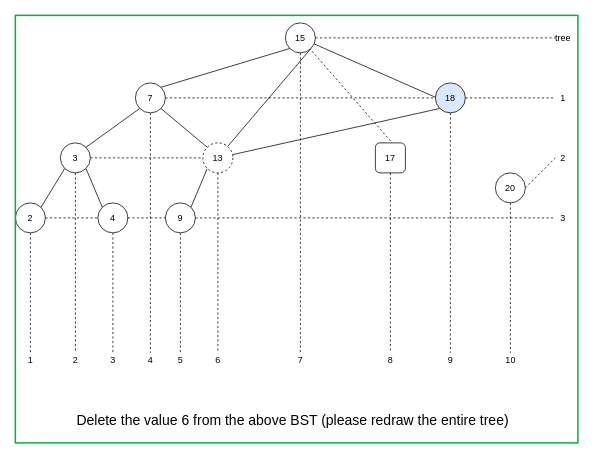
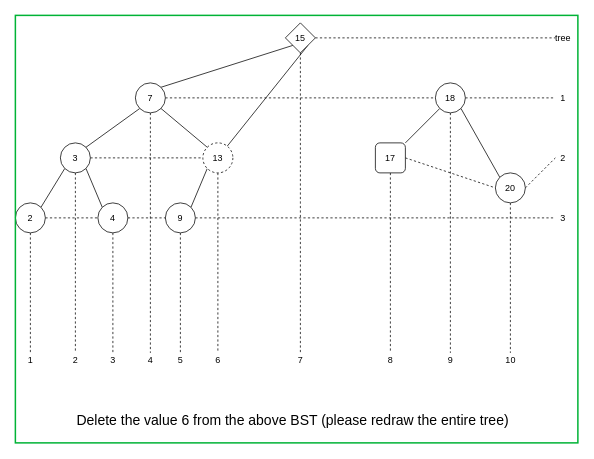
  <mxCell id="0" />
  <mxCell id="1" parent="0" />
  <mxCell id="2" style="edgeStyle=orthogonalEdgeStyle;rounded=0;orthogonalLoop=1;jettySize=auto;html=1;exitX=0.5;exitY=1;exitDx=0;exitDy=0;dashed=1;endArrow=none;endFill=0;" edge="1" parent="1" source="6"><mxGeometry relative="1" as="geometry"><mxPoint x="400" y="470" as="targetPoint" /></mxGeometry></mxCell>
  <mxCell id="3" style="rounded=0;orthogonalLoop=1;jettySize=auto;html=1;exitX=0;exitY=1;exitDx=0;exitDy=0;entryX=1;entryY=0;entryDx=0;entryDy=0;endArrow=none;endFill=0;" edge="1" parent="1" source="6" target="24"><mxGeometry relative="1" as="geometry" /></mxCell>
  <mxCell id="4" style="edgeStyle=none;rounded=0;orthogonalLoop=1;jettySize=auto;html=1;exitX=1;exitY=1;exitDx=0;exitDy=0;endArrow=none;endFill=0;" edge="1" parent="1" source="6" target="9"><mxGeometry relative="1" as="geometry" /></mxCell>
  <mxCell id="5" style="edgeStyle=none;rounded=0;orthogonalLoop=1;jettySize=auto;html=1;exitX=1;exitY=0.5;exitDx=0;exitDy=0;endArrow=none;endFill=0;dashed=1;" edge="1" parent="1" source="6"><mxGeometry relative="1" as="geometry"><mxPoint x="740" y="50" as="targetPoint" /></mxGeometry></mxCell>
- <mxCell id="6" value="15" style="ellipse;whiteSpace=wrap;html=1;aspect=fixed;" vertex="1" parent="1"><mxGeometry x="380" y="30" width="40" height="40" as="geometry" /></mxCell>
+ <mxCell id="6" value="15" style="rhombus;whiteSpace=wrap;html=1;aspect=fixed;" vertex="1" parent="1"><mxGeometry x="380" y="30" width="40" height="40" as="geometry" /></mxCell>
  <mxCell id="7" style="edgeStyle=orthogonalEdgeStyle;rounded=0;orthogonalLoop=1;jettySize=auto;html=1;exitX=0.5;exitY=1;exitDx=0;exitDy=0;dashed=1;endArrow=none;endFill=0;" edge="1" parent="1" source="9"><mxGeometry relative="1" as="geometry"><mxPoint x="290" y="470" as="targetPoint" /></mxGeometry></mxCell>
  <mxCell id="8" style="edgeStyle=none;rounded=0;orthogonalLoop=1;jettySize=auto;html=1;exitX=0;exitY=1;exitDx=0;exitDy=0;entryX=1;entryY=0;entryDx=0;entryDy=0;endArrow=none;endFill=0;" edge="1" parent="1" source="9" target="53"><mxGeometry relative="1" as="geometry"><mxPoint x="345.858" y="275.858" as="targetPoint" /></mxGeometry></mxCell>
  <mxCell id="9" value="13" style="ellipse;whiteSpace=wrap;html=1;aspect=fixed;dashed=1;" vertex="1" parent="1"><mxGeometry x="270" y="190" width="40" height="40" as="geometry" /></mxCell>
  <mxCell id="10" style="edgeStyle=orthogonalEdgeStyle;rounded=0;orthogonalLoop=1;jettySize=auto;html=1;exitX=0.5;exitY=1;exitDx=0;exitDy=0;dashed=1;endArrow=none;endFill=0;" edge="1" parent="1" source="14"><mxGeometry relative="1" as="geometry"><mxPoint x="100" y="470" as="targetPoint" /></mxGeometry></mxCell>
  <mxCell id="11" style="edgeStyle=none;rounded=0;orthogonalLoop=1;jettySize=auto;html=1;exitX=0;exitY=1;exitDx=0;exitDy=0;entryX=1;entryY=0;entryDx=0;entryDy=0;endArrow=none;endFill=0;" edge="1" parent="1" source="14" target="31"><mxGeometry relative="1" as="geometry" /></mxCell>
  <mxCell id="12" style="edgeStyle=none;rounded=0;orthogonalLoop=1;jettySize=auto;html=1;exitX=1;exitY=1;exitDx=0;exitDy=0;entryX=0;entryY=0;entryDx=0;entryDy=0;endArrow=none;endFill=0;" edge="1" parent="1" source="14" target="28"><mxGeometry relative="1" as="geometry" /></mxCell>
  <mxCell id="13" style="edgeStyle=none;rounded=0;orthogonalLoop=1;jettySize=auto;html=1;exitX=1;exitY=0.5;exitDx=0;exitDy=0;entryX=0;entryY=0.5;entryDx=0;entryDy=0;dashed=1;endArrow=none;endFill=0;" edge="1" parent="1" source="14" target="9"><mxGeometry relative="1" as="geometry" /></mxCell>
  <mxCell id="14" value="3" style="ellipse;whiteSpace=wrap;html=1;aspect=fixed;" vertex="1" parent="1"><mxGeometry x="80" y="190" width="40" height="40" as="geometry" /></mxCell>
  <mxCell id="15" style="edgeStyle=orthogonalEdgeStyle;rounded=0;orthogonalLoop=1;jettySize=auto;html=1;exitX=0.5;exitY=1;exitDx=0;exitDy=0;dashed=1;endArrow=none;endFill=0;" edge="1" parent="1" source="19"><mxGeometry relative="1" as="geometry"><mxPoint x="600" y="470" as="targetPoint" /></mxGeometry></mxCell>
- <mxCell id="16" style="edgeStyle=none;rounded=0;orthogonalLoop=1;jettySize=auto;html=1;exitX=0;exitY=1;exitDx=0;exitDy=0;endArrow=none;endFill=0;" edge="1" parent="1" source="19" target="9"><mxGeometry relative="1" as="geometry" /></mxCell>
- <mxCell id="17" style="edgeStyle=none;rounded=0;orthogonalLoop=1;jettySize=auto;html=1;exitX=1;exitY=1;exitDx=0;exitDy=0;endArrow=none;endFill=0;" edge="1" parent="1" source="19" target="6"><mxGeometry relative="1" as="geometry" /></mxCell>
+ <mxCell id="16" style="edgeStyle=none;rounded=0;orthogonalLoop=1;jettySize=auto;html=1;exitX=0;exitY=1;exitDx=0;exitDy=0;entryX=1;entryY=0;entryDx=0;entryDy=0;endArrow=none;endFill=0;" edge="1" parent="1" source="19" target="35"><mxGeometry relative="1" as="geometry" /></mxCell>
+ <mxCell id="17" style="edgeStyle=none;rounded=0;orthogonalLoop=1;jettySize=auto;html=1;exitX=1;exitY=1;exitDx=0;exitDy=0;entryX=0;entryY=0;entryDx=0;entryDy=0;endArrow=none;endFill=0;" edge="1" parent="1" source="19" target="38"><mxGeometry relative="1" as="geometry" /></mxCell>
  <mxCell id="18" style="edgeStyle=none;rounded=0;orthogonalLoop=1;jettySize=auto;html=1;exitX=1;exitY=0.5;exitDx=0;exitDy=0;dashed=1;endArrow=none;endFill=0;" edge="1" parent="1" source="19"><mxGeometry relative="1" as="geometry"><mxPoint x="740" y="130" as="targetPoint" /></mxGeometry></mxCell>
- <mxCell id="19" value="18" style="ellipse;whiteSpace=wrap;html=1;aspect=fixed;fillColor=#dae8fc;" vertex="1" parent="1"><mxGeometry x="580" y="110" width="40" height="40" as="geometry" /></mxCell>
+ <mxCell id="19" value="18" style="ellipse;whiteSpace=wrap;html=1;aspect=fixed;" vertex="1" parent="1"><mxGeometry x="580" y="110" width="40" height="40" as="geometry" /></mxCell>
  <mxCell id="20" style="edgeStyle=orthogonalEdgeStyle;rounded=0;orthogonalLoop=1;jettySize=auto;html=1;exitX=0.5;exitY=1;exitDx=0;exitDy=0;dashed=1;endArrow=none;endFill=0;" edge="1" parent="1" source="24"><mxGeometry relative="1" as="geometry"><mxPoint x="200" y="470" as="targetPoint" /></mxGeometry></mxCell>
  <mxCell id="21" style="edgeStyle=none;rounded=0;orthogonalLoop=1;jettySize=auto;html=1;exitX=1;exitY=1;exitDx=0;exitDy=0;entryX=0;entryY=0;entryDx=0;entryDy=0;endArrow=none;endFill=0;" edge="1" parent="1" source="24" target="9"><mxGeometry relative="1" as="geometry" /></mxCell>
  <mxCell id="22" style="edgeStyle=none;rounded=0;orthogonalLoop=1;jettySize=auto;html=1;exitX=0;exitY=1;exitDx=0;exitDy=0;entryX=1;entryY=0;entryDx=0;entryDy=0;endArrow=none;endFill=0;" edge="1" parent="1" source="24" target="14"><mxGeometry relative="1" as="geometry" /></mxCell>
  <mxCell id="23" style="edgeStyle=none;rounded=0;orthogonalLoop=1;jettySize=auto;html=1;exitX=1;exitY=0.5;exitDx=0;exitDy=0;dashed=1;endArrow=none;endFill=0;" edge="1" parent="1" source="24"><mxGeometry relative="1" as="geometry"><mxPoint x="580" y="130" as="targetPoint" /></mxGeometry></mxCell>
  <mxCell id="24" value="7" style="ellipse;whiteSpace=wrap;html=1;aspect=fixed;" vertex="1" parent="1"><mxGeometry x="180" y="110" width="40" height="40" as="geometry" /></mxCell>
  <mxCell id="25" style="edgeStyle=orthogonalEdgeStyle;rounded=0;orthogonalLoop=1;jettySize=auto;html=1;exitX=0.5;exitY=1;exitDx=0;exitDy=0;dashed=1;endArrow=none;endFill=0;" edge="1" parent="1" source="53"><mxGeometry relative="1" as="geometry"><mxPoint x="240" y="470" as="targetPoint" /></mxGeometry></mxCell>
  <mxCell id="26" style="edgeStyle=orthogonalEdgeStyle;rounded=0;orthogonalLoop=1;jettySize=auto;html=1;exitX=0.5;exitY=1;exitDx=0;exitDy=0;dashed=1;endArrow=none;endFill=0;" edge="1" parent="1" source="28"><mxGeometry relative="1" as="geometry"><mxPoint x="150" y="470" as="targetPoint" /></mxGeometry></mxCell>
  <mxCell id="27" style="edgeStyle=none;rounded=0;orthogonalLoop=1;jettySize=auto;html=1;exitX=1;exitY=0.5;exitDx=0;exitDy=0;dashed=1;endArrow=none;endFill=0;" edge="1" parent="1" source="53"><mxGeometry relative="1" as="geometry"><mxPoint x="380" y="290" as="targetPoint" /></mxGeometry></mxCell>
  <mxCell id="28" value="4" style="ellipse;whiteSpace=wrap;html=1;aspect=fixed;" vertex="1" parent="1"><mxGeometry x="130" y="270" width="40" height="40" as="geometry" /></mxCell>
  <mxCell id="29" style="edgeStyle=orthogonalEdgeStyle;rounded=0;orthogonalLoop=1;jettySize=auto;html=1;exitX=0.5;exitY=1;exitDx=0;exitDy=0;endArrow=none;endFill=0;dashed=1;" edge="1" parent="1" source="31"><mxGeometry relative="1" as="geometry"><mxPoint x="40" y="470" as="targetPoint" /></mxGeometry></mxCell>
  <mxCell id="30" style="edgeStyle=none;rounded=0;orthogonalLoop=1;jettySize=auto;html=1;exitX=1;exitY=0.5;exitDx=0;exitDy=0;entryX=0;entryY=0.5;entryDx=0;entryDy=0;dashed=1;endArrow=none;endFill=0;" edge="1" parent="1" source="31" target="28"><mxGeometry relative="1" as="geometry" /></mxCell>
  <mxCell id="31" value="2" style="ellipse;whiteSpace=wrap;html=1;aspect=fixed;" vertex="1" parent="1"><mxGeometry y="270" width="40" height="40" as="geometry" x="20" /></mxCell>
  <mxCell id="32" style="edgeStyle=none;rounded=0;orthogonalLoop=1;jettySize=auto;html=1;exitX=1;exitY=0.5;exitDx=0;exitDy=0;dashed=1;endArrow=none;endFill=0;" edge="1" parent="1"><mxGeometry relative="1" as="geometry"><mxPoint x="740" y="290" as="targetPoint" /><mxPoint x="380" y="290" as="sourcePoint" /></mxGeometry></mxCell>
  <mxCell id="33" style="edgeStyle=orthogonalEdgeStyle;rounded=0;orthogonalLoop=1;jettySize=auto;html=1;exitX=0.5;exitY=1;exitDx=0;exitDy=0;dashed=1;endArrow=none;endFill=0;" edge="1" parent="1" source="35"><mxGeometry relative="1" as="geometry"><mxPoint x="520" y="470" as="targetPoint" /></mxGeometry></mxCell>
- <mxCell id="34" style="edgeStyle=none;rounded=0;orthogonalLoop=1;jettySize=auto;html=1;exitX=1;exitY=0.5;exitDx=0;exitDy=0;dashed=1;endArrow=none;endFill=0;" edge="1" parent="1" source="35" target="6"><mxGeometry relative="1" as="geometry" /></mxCell>
+ <mxCell id="34" style="edgeStyle=none;rounded=0;orthogonalLoop=1;jettySize=auto;html=1;exitX=1;exitY=0.5;exitDx=0;exitDy=0;entryX=0;entryY=0.5;entryDx=0;entryDy=0;dashed=1;endArrow=none;endFill=0;" edge="1" parent="1" source="35" target="38"><mxGeometry relative="1" as="geometry" /></mxCell>
  <mxCell id="35" value="17" style="whiteSpace=wrap;html=1;aspect=fixed;rounded=1;" vertex="1" parent="1"><mxGeometry x="500" y="190" width="40" height="40" as="geometry" /></mxCell>
  <mxCell id="36" style="edgeStyle=orthogonalEdgeStyle;rounded=0;orthogonalLoop=1;jettySize=auto;html=1;exitX=0.5;exitY=1;exitDx=0;exitDy=0;dashed=1;endArrow=none;endFill=0;" edge="1" parent="1" source="38"><mxGeometry relative="1" as="geometry"><mxPoint x="680" y="470" as="targetPoint" /></mxGeometry></mxCell>
  <mxCell id="37" style="edgeStyle=none;rounded=0;orthogonalLoop=1;jettySize=auto;html=1;exitX=1;exitY=0.5;exitDx=0;exitDy=0;dashed=1;endArrow=none;endFill=0;" edge="1" parent="1" source="38"><mxGeometry relative="1" as="geometry"><mxPoint x="740" y="210" as="targetPoint" /></mxGeometry></mxCell>
  <mxCell id="38" value="20" style="ellipse;whiteSpace=wrap;html=1;aspect=fixed;" vertex="1" parent="1"><mxGeometry x="660" y="230" width="40" height="40" as="geometry" /></mxCell>
  <mxCell id="39" value="tree" style="text;html=1;align=center;verticalAlign=middle;resizable=0;points=[];autosize=1;" vertex="1" parent="1"><mxGeometry x="730" y="40" width="40" height="20" as="geometry" /></mxCell>
  <mxCell id="40" value="1" style="text;html=1;align=center;verticalAlign=middle;resizable=0;points=[];autosize=1;" vertex="1" parent="1"><mxGeometry x="740" y="120" width="20" height="20" as="geometry" /></mxCell>
  <mxCell id="41" value="2" style="text;html=1;align=center;verticalAlign=middle;resizable=0;points=[];autosize=1;" vertex="1" parent="1"><mxGeometry x="740" y="200" width="20" height="20" as="geometry" /></mxCell>
  <mxCell id="42" value="3" style="text;html=1;align=center;verticalAlign=middle;resizable=0;points=[];autosize=1;" vertex="1" parent="1"><mxGeometry x="740" y="280" width="20" height="20" as="geometry" /></mxCell>
  <mxCell id="43" value="1" style="text;html=1;align=center;verticalAlign=middle;resizable=0;points=[];autosize=1;" vertex="1" parent="1"><mxGeometry x="30" y="470" width="20" height="20" as="geometry" /></mxCell>
  <mxCell id="44" value="2" style="text;html=1;align=center;verticalAlign=middle;resizable=0;points=[];autosize=1;" vertex="1" parent="1"><mxGeometry x="90" y="470" width="20" height="20" as="geometry" /></mxCell>
  <mxCell id="45" value="3" style="text;html=1;align=center;verticalAlign=middle;resizable=0;points=[];autosize=1;" vertex="1" parent="1"><mxGeometry x="140" y="470" width="20" height="20" as="geometry" /></mxCell>
  <mxCell id="46" value="4" style="text;html=1;align=center;verticalAlign=middle;resizable=0;points=[];autosize=1;" vertex="1" parent="1"><mxGeometry x="190" y="470" width="20" height="20" as="geometry" /></mxCell>
  <mxCell id="47" value="5" style="text;html=1;align=center;verticalAlign=middle;resizable=0;points=[];autosize=1;" vertex="1" parent="1"><mxGeometry x="230" y="470" width="20" height="20" as="geometry" /></mxCell>
  <mxCell id="48" value="6" style="text;html=1;align=center;verticalAlign=middle;resizable=0;points=[];autosize=1;" vertex="1" parent="1"><mxGeometry x="280" y="470" width="20" height="20" as="geometry" /></mxCell>
  <mxCell id="49" value="7" style="text;html=1;align=center;verticalAlign=middle;resizable=0;points=[];autosize=1;" vertex="1" parent="1"><mxGeometry x="390" y="470" width="20" height="20" as="geometry" /></mxCell>
  <mxCell id="50" value="8" style="text;html=1;align=center;verticalAlign=middle;resizable=0;points=[];autosize=1;" vertex="1" parent="1"><mxGeometry x="510" y="470" width="20" height="20" as="geometry" /></mxCell>
  <mxCell id="51" value="9" style="text;html=1;align=center;verticalAlign=middle;resizable=0;points=[];autosize=1;" vertex="1" parent="1"><mxGeometry x="590" y="470" width="20" height="20" as="geometry" /></mxCell>
  <mxCell id="52" value="10" style="text;html=1;align=center;verticalAlign=middle;resizable=0;points=[];autosize=1;" vertex="1" parent="1"><mxGeometry x="665" y="470" width="30" height="20" as="geometry" /></mxCell>
  <mxCell id="53" value="9" style="ellipse;whiteSpace=wrap;html=1;aspect=fixed;" vertex="1" parent="1"><mxGeometry x="220" y="270" width="40" height="40" as="geometry" /></mxCell>
  <mxCell id="54" style="edgeStyle=none;rounded=0;orthogonalLoop=1;jettySize=auto;html=1;exitX=1;exitY=0.5;exitDx=0;exitDy=0;entryX=0;entryY=0.5;entryDx=0;entryDy=0;dashed=1;endArrow=none;endFill=0;" edge="1" parent="1" source="28" target="53"><mxGeometry relative="1" as="geometry"><mxPoint x="170" y="290" as="sourcePoint" /><mxPoint x="340" y="290" as="targetPoint" /></mxGeometry></mxCell>
  <mxCell id="55" value="&lt;span lang=&quot;EN-IE&quot; style=&quot;font-size: 14.0pt ; line-height: 115% ; font-family: &amp;#34;calibri&amp;#34; , sans-serif&quot;&gt;Delete the value 6 from the above BST (please redraw the entire tree)&lt;/span&gt;" style="text;html=1;strokeColor=none;fillColor=none;align=center;verticalAlign=middle;whiteSpace=wrap;rounded=0;" vertex="1" parent="1"><mxGeometry x="40" y="540" width="700" height="40" as="geometry" /></mxCell>
  <mxCell id="56" value="" style="rounded=0;whiteSpace=wrap;html=1;fillColor=none;strokeColor=#00B336;strokeWidth=2;" vertex="1" parent="1"><mxGeometry y="20" width="750" height="570" as="geometry" x="20" /></mxCell>
